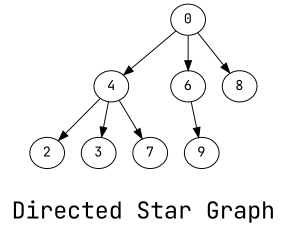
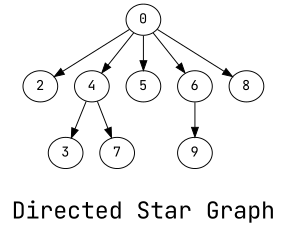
  digraph {
    fontname="JetBrains Mono"
    fontsize=24
    label="\nDirected Star Graph\n"
    splines=false
    node [fontname="JetBrains Mono" shape=ellipse]
    edge [fontname="JetBrains Mono"]
    0 [height=0.3 width=0.3]
    2 [height=0.3 width=0.3]
    4 [height=0.3 width=0.3]
+   5 [height=0.3 width=0.3]
    6 [height=0.3 width=0.3]
    8 [height=0.3 width=0.3]
    3 [height=0.3 width=0.3]
    7 [height=0.3 width=0.3]
    9 [height=0.3 width=0.3]
-   4 -> 2
+   0 -> 2
    0 -> 4
+   0 -> 5
    0 -> 6
    0 -> 8
    4 -> 3
    4 -> 7
    6 -> 9
  }
